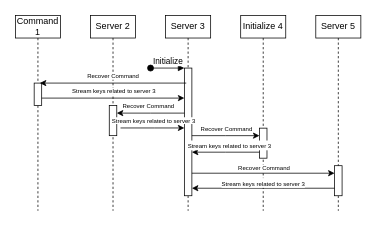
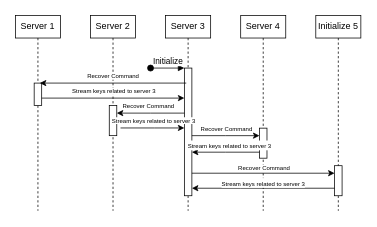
  <mxCell id="0" />
  <mxCell id="1" parent="0" />
- <mxCell id="2" value="Command 1" style="shape=umlLifeline;perimeter=lifelinePerimeter;whiteSpace=wrap;html=1;container=0;dropTarget=0;collapsible=0;recursiveResize=0;outlineConnect=0;portConstraint=eastwest;newEdgeStyle={&quot;edgeStyle&quot;:&quot;elbowEdgeStyle&quot;,&quot;elbow&quot;:&quot;vertical&quot;,&quot;curved&quot;:0,&quot;rounded&quot;:0};size=30;" vertex="1" parent="1"><mxGeometry x="20" y="20" width="60" height="260" as="geometry" /></mxCell>
+ <mxCell id="2" value="Server 1" style="shape=umlLifeline;perimeter=lifelinePerimeter;whiteSpace=wrap;html=1;container=0;dropTarget=0;collapsible=0;recursiveResize=0;outlineConnect=0;portConstraint=eastwest;newEdgeStyle={&quot;edgeStyle&quot;:&quot;elbowEdgeStyle&quot;,&quot;elbow&quot;:&quot;vertical&quot;,&quot;curved&quot;:0,&quot;rounded&quot;:0};size=30;" vertex="1" parent="1"><mxGeometry x="20" y="20" width="60" height="260" as="geometry" /></mxCell>
  <mxCell id="3" value="" style="html=1;points=[];perimeter=orthogonalPerimeter;outlineConnect=0;targetShapes=umlLifeline;portConstraint=eastwest;newEdgeStyle={&quot;edgeStyle&quot;:&quot;elbowEdgeStyle&quot;,&quot;elbow&quot;:&quot;vertical&quot;,&quot;curved&quot;:0,&quot;rounded&quot;:0};" vertex="1" parent="2"><mxGeometry x="25" y="90" width="10" height="30" as="geometry" /></mxCell>
  <mxCell id="4" value="Server 3" style="shape=umlLifeline;perimeter=lifelinePerimeter;whiteSpace=wrap;html=1;container=0;dropTarget=0;collapsible=0;recursiveResize=0;outlineConnect=0;portConstraint=eastwest;newEdgeStyle={&quot;edgeStyle&quot;:&quot;elbowEdgeStyle&quot;,&quot;elbow&quot;:&quot;vertical&quot;,&quot;curved&quot;:0,&quot;rounded&quot;:0};size=30;" vertex="1" parent="1"><mxGeometry x="220" y="20" width="60" height="260" as="geometry" /></mxCell>
  <mxCell id="5" value="" style="html=1;points=[];perimeter=orthogonalPerimeter;outlineConnect=0;targetShapes=umlLifeline;portConstraint=eastwest;newEdgeStyle={&quot;edgeStyle&quot;:&quot;elbowEdgeStyle&quot;,&quot;elbow&quot;:&quot;vertical&quot;,&quot;curved&quot;:0,&quot;rounded&quot;:0};" vertex="1" parent="4"><mxGeometry x="25" y="70" width="10" height="170" as="geometry" /></mxCell>
  <mxCell id="6" value="Server 2" style="shape=umlLifeline;perimeter=lifelinePerimeter;whiteSpace=wrap;html=1;container=0;dropTarget=0;collapsible=0;recursiveResize=0;outlineConnect=0;portConstraint=eastwest;newEdgeStyle={&quot;edgeStyle&quot;:&quot;elbowEdgeStyle&quot;,&quot;elbow&quot;:&quot;vertical&quot;,&quot;curved&quot;:0,&quot;rounded&quot;:0};size=30;" vertex="1" parent="1"><mxGeometry x="120" y="20" width="60" height="260" as="geometry" /></mxCell>
  <mxCell id="7" value="" style="html=1;points=[];perimeter=orthogonalPerimeter;outlineConnect=0;targetShapes=umlLifeline;portConstraint=eastwest;newEdgeStyle={&quot;edgeStyle&quot;:&quot;elbowEdgeStyle&quot;,&quot;elbow&quot;:&quot;vertical&quot;,&quot;curved&quot;:0,&quot;rounded&quot;:0};" vertex="1" parent="6"><mxGeometry x="25" y="120" width="10" height="40" as="geometry" /></mxCell>
- <mxCell id="8" value="Initialize 4" style="shape=umlLifeline;perimeter=lifelinePerimeter;whiteSpace=wrap;html=1;container=0;dropTarget=0;collapsible=0;recursiveResize=0;outlineConnect=0;portConstraint=eastwest;newEdgeStyle={&quot;edgeStyle&quot;:&quot;elbowEdgeStyle&quot;,&quot;elbow&quot;:&quot;vertical&quot;,&quot;curved&quot;:0,&quot;rounded&quot;:0};size=30;" vertex="1" parent="1"><mxGeometry x="320" y="20" width="60" height="260" as="geometry" /></mxCell>
+ <mxCell id="8" value="Server 4" style="shape=umlLifeline;perimeter=lifelinePerimeter;whiteSpace=wrap;html=1;container=0;dropTarget=0;collapsible=0;recursiveResize=0;outlineConnect=0;portConstraint=eastwest;newEdgeStyle={&quot;edgeStyle&quot;:&quot;elbowEdgeStyle&quot;,&quot;elbow&quot;:&quot;vertical&quot;,&quot;curved&quot;:0,&quot;rounded&quot;:0};size=30;" vertex="1" parent="1"><mxGeometry x="320" y="20" width="60" height="260" as="geometry" /></mxCell>
  <mxCell id="9" value="" style="html=1;points=[];perimeter=orthogonalPerimeter;outlineConnect=0;targetShapes=umlLifeline;portConstraint=eastwest;newEdgeStyle={&quot;edgeStyle&quot;:&quot;elbowEdgeStyle&quot;,&quot;elbow&quot;:&quot;vertical&quot;,&quot;curved&quot;:0,&quot;rounded&quot;:0};" vertex="1" parent="8"><mxGeometry x="25" y="150" width="10" height="40" as="geometry" /></mxCell>
- <mxCell id="10" value="Server 5" style="shape=umlLifeline;perimeter=lifelinePerimeter;whiteSpace=wrap;html=1;container=0;dropTarget=0;collapsible=0;recursiveResize=0;outlineConnect=0;portConstraint=eastwest;newEdgeStyle={&quot;edgeStyle&quot;:&quot;elbowEdgeStyle&quot;,&quot;elbow&quot;:&quot;vertical&quot;,&quot;curved&quot;:0,&quot;rounded&quot;:0};size=30;" vertex="1" parent="1"><mxGeometry x="420" y="20" width="60" height="260" as="geometry" /></mxCell>
+ <mxCell id="10" value="Initialize 5" style="shape=umlLifeline;perimeter=lifelinePerimeter;whiteSpace=wrap;html=1;container=0;dropTarget=0;collapsible=0;recursiveResize=0;outlineConnect=0;portConstraint=eastwest;newEdgeStyle={&quot;edgeStyle&quot;:&quot;elbowEdgeStyle&quot;,&quot;elbow&quot;:&quot;vertical&quot;,&quot;curved&quot;:0,&quot;rounded&quot;:0};size=30;" vertex="1" parent="1"><mxGeometry x="420" y="20" width="60" height="260" as="geometry" /></mxCell>
  <mxCell id="11" value="" style="html=1;points=[];perimeter=orthogonalPerimeter;outlineConnect=0;targetShapes=umlLifeline;portConstraint=eastwest;newEdgeStyle={&quot;edgeStyle&quot;:&quot;elbowEdgeStyle&quot;,&quot;elbow&quot;:&quot;vertical&quot;,&quot;curved&quot;:0,&quot;rounded&quot;:0};" vertex="1" parent="10"><mxGeometry x="25" y="200" width="10" height="40" as="geometry" /></mxCell>
  <mxCell id="12" value="Initialize" style="html=1;verticalAlign=bottom;startArrow=oval;endArrow=block;startSize=8;edgeStyle=elbowEdgeStyle;elbow=vertical;curved=0;rounded=0;" edge="1" parent="1" target="5"><mxGeometry relative="1" as="geometry"><mxPoint x="200" y="90" as="sourcePoint" /><mxPoint x="250" y="100" as="targetPoint" /><Array as="points"><mxPoint x="200" y="90" /></Array></mxGeometry></mxCell>
  <mxCell id="13" style="edgeStyle=elbowEdgeStyle;rounded=0;orthogonalLoop=1;jettySize=auto;html=1;elbow=horizontal;curved=0;" edge="1" parent="1"><mxGeometry relative="1" as="geometry"><mxPoint x="247.49" y="110" as="sourcePoint" /><mxPoint x="52.514" y="110" as="targetPoint" /></mxGeometry></mxCell>
  <mxCell id="14" value="Recover Command" style="edgeLabel;html=1;align=center;verticalAlign=middle;resizable=0;points=[];fontSize=8;" vertex="1" connectable="0" parent="13"><mxGeometry x="-0.07" relative="1" as="geometry"><mxPoint x="-7" y="-10" as="offset" /></mxGeometry></mxCell>
  <mxCell id="15" style="edgeStyle=elbowEdgeStyle;rounded=0;orthogonalLoop=1;jettySize=auto;html=1;elbow=vertical;curved=0;" edge="1" parent="1"><mxGeometry relative="1" as="geometry"><mxPoint x="55" y="130" as="sourcePoint" /><mxPoint x="245" y="130" as="targetPoint" /></mxGeometry></mxCell>
  <mxCell id="16" value="Stream keys related to server 3" style="edgeLabel;html=1;align=center;verticalAlign=middle;resizable=0;points=[];fontSize=8;" vertex="1" connectable="0" parent="15"><mxGeometry x="-0.158" relative="1" as="geometry"><mxPoint x="15" y="-10" as="offset" /></mxGeometry></mxCell>
  <mxCell id="17" style="edgeStyle=elbowEdgeStyle;rounded=0;orthogonalLoop=1;jettySize=auto;html=1;elbow=horizontal;curved=0;" edge="1" parent="1"><mxGeometry relative="1" as="geometry"><mxPoint x="245" y="150" as="sourcePoint" /><mxPoint x="155" y="150" as="targetPoint" /><Array as="points"><mxPoint x="200" y="150" /></Array></mxGeometry></mxCell>
  <mxCell id="18" value="Recover Command" style="edgeLabel;html=1;align=center;verticalAlign=middle;resizable=0;points=[];fontSize=8;" vertex="1" connectable="0" parent="17"><mxGeometry x="-0.07" relative="1" as="geometry"><mxPoint x="-7" y="-10" as="offset" /></mxGeometry></mxCell>
  <mxCell id="19" style="edgeStyle=elbowEdgeStyle;rounded=0;orthogonalLoop=1;jettySize=auto;html=1;elbow=vertical;curved=0;" edge="1" parent="1" target="5"><mxGeometry relative="1" as="geometry"><mxPoint x="160" y="169.76" as="sourcePoint" /><mxPoint x="250" y="169.76" as="targetPoint" /><Array as="points"><mxPoint x="205" y="169.76" /></Array></mxGeometry></mxCell>
  <mxCell id="20" value="Stream keys related to server 3" style="edgeLabel;html=1;align=center;verticalAlign=middle;resizable=0;points=[];fontSize=8;" vertex="1" connectable="0" parent="19"><mxGeometry x="-0.158" relative="1" as="geometry"><mxPoint x="7" y="-10" as="offset" /></mxGeometry></mxCell>
  <mxCell id="21" style="edgeStyle=elbowEdgeStyle;rounded=0;orthogonalLoop=1;jettySize=auto;html=1;elbow=horizontal;curved=0;" edge="1" parent="1"><mxGeometry relative="1" as="geometry"><mxPoint x="255" y="180" as="sourcePoint" /><mxPoint x="345" y="180" as="targetPoint" /></mxGeometry></mxCell>
  <mxCell id="22" value="Recover Command" style="edgeLabel;html=1;align=center;verticalAlign=middle;resizable=0;points=[];fontSize=8;" vertex="1" connectable="0" parent="21"><mxGeometry x="-0.07" relative="1" as="geometry"><mxPoint x="3" y="-10" as="offset" /></mxGeometry></mxCell>
  <mxCell id="23" style="edgeStyle=elbowEdgeStyle;rounded=0;orthogonalLoop=1;jettySize=auto;html=1;elbow=vertical;curved=0;" edge="1" parent="1"><mxGeometry relative="1" as="geometry"><mxPoint x="345" y="202" as="sourcePoint" /><mxPoint x="255" y="202" as="targetPoint" /></mxGeometry></mxCell>
  <mxCell id="24" value="&lt;span style=&quot;font-size: 8px;&quot;&gt;Stream keys related to server 3&lt;/span&gt;" style="edgeLabel;html=1;align=center;verticalAlign=middle;resizable=0;points=[];" vertex="1" connectable="0" parent="23"><mxGeometry x="-0.152" y="-2" relative="1" as="geometry"><mxPoint x="-3" y="-8" as="offset" /></mxGeometry></mxCell>
  <mxCell id="25" style="edgeStyle=elbowEdgeStyle;rounded=0;orthogonalLoop=1;jettySize=auto;html=1;elbow=horizontal;curved=0;" edge="1" parent="1"><mxGeometry relative="1" as="geometry"><mxPoint x="255" y="230" as="sourcePoint" /><mxPoint x="445" y="230" as="targetPoint" /></mxGeometry></mxCell>
  <mxCell id="26" value="Recover Command" style="edgeLabel;html=1;align=center;verticalAlign=middle;resizable=0;points=[];fontSize=8;" vertex="1" connectable="0" parent="25"><mxGeometry x="-0.07" relative="1" as="geometry"><mxPoint x="7" y="-8" as="offset" /></mxGeometry></mxCell>
  <mxCell id="27" style="edgeStyle=elbowEdgeStyle;rounded=0;orthogonalLoop=1;jettySize=auto;html=1;elbow=vertical;curved=0;" edge="1" parent="1" source="11" target="5"><mxGeometry relative="1" as="geometry"><mxPoint x="410" y="250" as="sourcePoint" /><mxPoint x="320" y="250" as="targetPoint" /><Array as="points"><mxPoint x="320" y="250" /></Array></mxGeometry></mxCell>
  <mxCell id="28" value="&lt;span style=&quot;font-size: 8px;&quot;&gt;Stream keys related to server 3&lt;/span&gt;" style="edgeLabel;html=1;align=center;verticalAlign=middle;resizable=0;points=[];" vertex="1" connectable="0" parent="27"><mxGeometry x="-0.152" y="-2" relative="1" as="geometry"><mxPoint x="-15" y="-6" as="offset" /></mxGeometry></mxCell>
